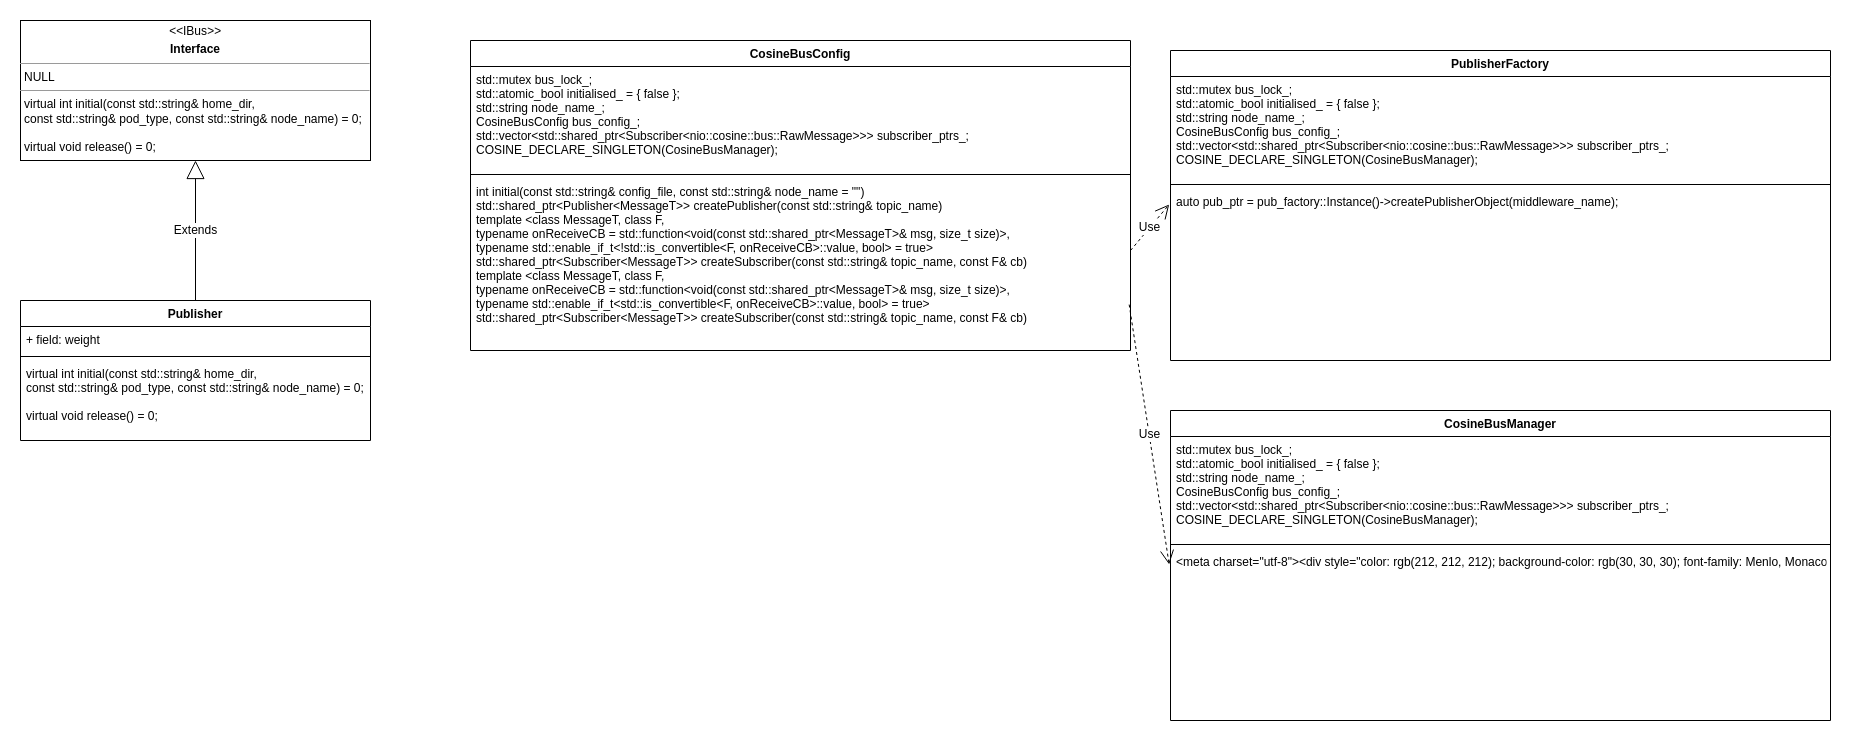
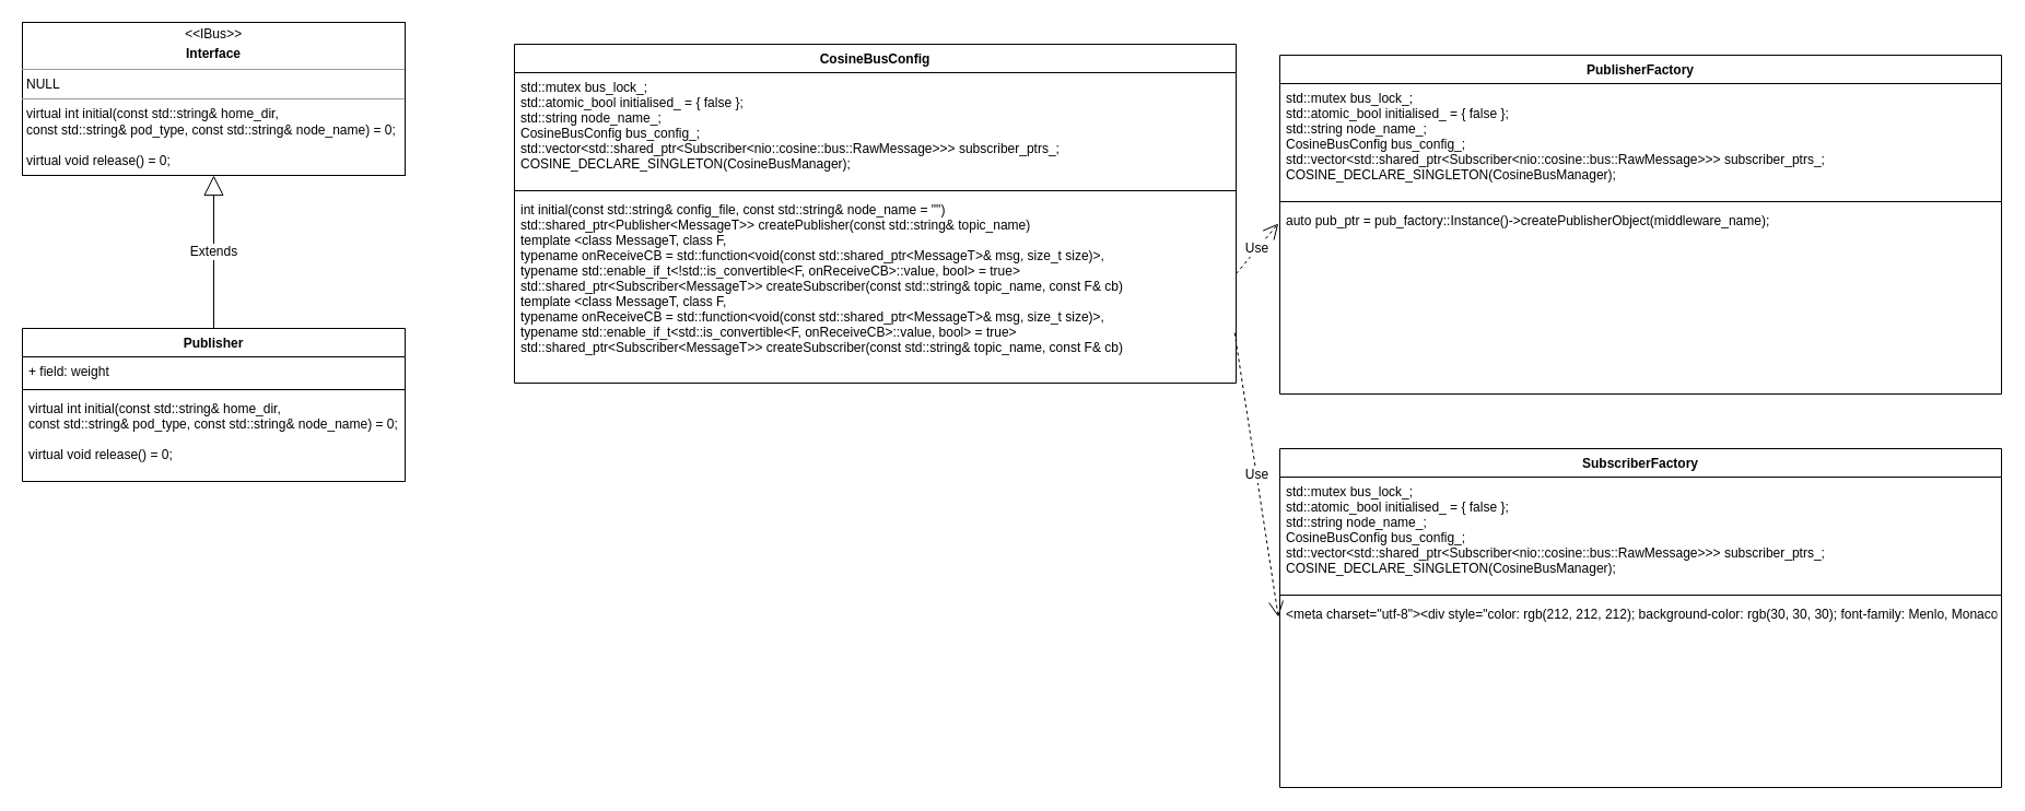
  <mxCell id="0" />
  <mxCell id="1" parent="0" />
  <mxCell id="2" value="&lt;p style=&quot;margin:0px;margin-top:4px;text-align:center;&quot;&gt;&lt;i&gt;&amp;lt;&amp;lt;&lt;/i&gt;IBus&lt;i style=&quot;background-color: initial;&quot;&gt;&amp;gt;&amp;gt;&lt;/i&gt;&lt;/p&gt;&lt;p style=&quot;margin:0px;margin-top:4px;text-align:center;&quot;&gt;&lt;b&gt;Interface&lt;/b&gt;&lt;/p&gt;&lt;hr size=&quot;1&quot;&gt;&lt;p style=&quot;margin:0px;margin-left:4px;&quot;&gt;NULL&lt;/p&gt;&lt;hr size=&quot;1&quot;&gt;&lt;p style=&quot;margin:0px;margin-left:4px;&quot;&gt;virtual int initial(const std::string&amp;amp; home_dir,&amp;nbsp;&lt;br style=&quot;border-color: var(--border-color); padding: 0px; margin: 0px;&quot;&gt;&lt;span style=&quot;background-color: rgb(255, 255, 255);&quot;&gt;const std::string&amp;amp; pod_type, const std::string&amp;amp; node_name) = 0;&lt;/span&gt;&lt;br style=&quot;border-color: var(--border-color); padding: 0px; margin: 0px;&quot;&gt;&lt;br style=&quot;border-color: var(--border-color); padding: 0px; margin: 0px;&quot;&gt;&lt;span style=&quot;background-color: rgb(255, 255, 255);&quot;&gt;virtual void release() = 0;&lt;/span&gt;&lt;br&gt;&lt;/p&gt;" style="verticalAlign=top;align=left;overflow=fill;fontSize=12;fontFamily=Helvetica;html=1;" vertex="1" parent="1"><mxGeometry x="20" y="20" width="350" height="140" as="geometry" /></mxCell>
  <mxCell id="3" value="Publisher" style="swimlane;fontStyle=1;align=center;verticalAlign=top;childLayout=stackLayout;horizontal=1;startSize=26;horizontalStack=0;resizeParent=1;resizeParentMax=0;resizeLast=0;collapsible=1;marginBottom=0;labelBackgroundColor=#FFFFFF;fontColor=#000000;" vertex="1" parent="1"><mxGeometry x="20" y="300" width="350" height="140" as="geometry" /></mxCell>
  <mxCell id="4" value="+ field: weight" style="text;strokeColor=none;fillColor=none;align=left;verticalAlign=top;spacingLeft=4;spacingRight=4;overflow=hidden;rotatable=0;points=[[0,0.5],[1,0.5]];portConstraint=eastwest;labelBackgroundColor=#FFFFFF;fontColor=#000000;" vertex="1" parent="3"><mxGeometry y="26" width="350" height="26" as="geometry" /></mxCell>
  <mxCell id="5" value="" style="line;strokeWidth=1;fillColor=none;align=left;verticalAlign=middle;spacingTop=-1;spacingLeft=3;spacingRight=3;rotatable=0;labelPosition=right;points=[];portConstraint=eastwest;strokeColor=inherit;labelBackgroundColor=#FFFFFF;fontColor=#000000;" vertex="1" parent="3"><mxGeometry y="52" width="350" height="8" as="geometry" /></mxCell>
  <mxCell id="6" value="virtual int initial(const std::string&amp; home_dir, &#10;const std::string&amp; pod_type, const std::string&amp; node_name) = 0;&#10;&#10;virtual void release() = 0;" style="text;strokeColor=none;fillColor=none;align=left;verticalAlign=top;spacingLeft=4;spacingRight=4;overflow=hidden;rotatable=0;points=[[0,0.5],[1,0.5]];portConstraint=eastwest;labelBackgroundColor=#FFFFFF;fontColor=#000000;" vertex="1" parent="3"><mxGeometry y="60" width="350" height="80" as="geometry" /></mxCell>
  <mxCell id="7" value="Extends" style="endArrow=block;endSize=16;endFill=0;html=1;rounded=0;fontSize=12;fontColor=#000000;exitX=0.5;exitY=0;exitDx=0;exitDy=0;entryX=0.5;entryY=1;entryDx=0;entryDy=0;" edge="1" parent="1" source="3" target="2"><mxGeometry width="160" relative="1" as="geometry"><mxPoint x="195" y="160" as="sourcePoint" /><mxPoint x="200" y="210" as="targetPoint" /></mxGeometry></mxCell>
  <mxCell id="8" value="CosineBusConfig" style="swimlane;fontStyle=1;align=center;verticalAlign=top;childLayout=stackLayout;horizontal=1;startSize=26;horizontalStack=0;resizeParent=1;resizeParentMax=0;resizeLast=0;collapsible=1;marginBottom=0;labelBackgroundColor=#FFFFFF;fontColor=#000000;" vertex="1" parent="1"><mxGeometry x="470" y="40" width="660" height="310" as="geometry" /></mxCell>
  <mxCell id="9" value="    std::mutex bus_lock_;&#10;    std::atomic_bool initialised_ = { false };&#10;    std::string node_name_;&#10;    CosineBusConfig bus_config_;&#10;    std::vector&lt;std::shared_ptr&lt;Subscriber&lt;nio::cosine::bus::RawMessage&gt;&gt;&gt; subscriber_ptrs_;&#10;    COSINE_DECLARE_SINGLETON(CosineBusManager);" style="text;strokeColor=none;fillColor=none;align=left;verticalAlign=top;spacingLeft=4;spacingRight=4;overflow=hidden;rotatable=0;points=[[0,0.5],[1,0.5]];portConstraint=eastwest;labelBackgroundColor=#FFFFFF;fontColor=#000000;" vertex="1" parent="8"><mxGeometry y="26" width="660" height="104" as="geometry" /></mxCell>
  <mxCell id="10" value="" style="line;strokeWidth=1;fillColor=none;align=left;verticalAlign=middle;spacingTop=-1;spacingLeft=3;spacingRight=3;rotatable=0;labelPosition=right;points=[];portConstraint=eastwest;strokeColor=inherit;labelBackgroundColor=#FFFFFF;fontColor=#000000;" vertex="1" parent="8"><mxGeometry y="130" width="660" height="8" as="geometry" /></mxCell>
  <mxCell id="11" value="int initial(const std::string&amp; config_file, const std::string&amp; node_name = &quot;&quot;)&#10;std::shared_ptr&lt;Publisher&lt;MessageT&gt;&gt; createPublisher(const std::string&amp; topic_name)&#10; template &lt;class MessageT, class F,&#10;              typename onReceiveCB = std::function&lt;void(const std::shared_ptr&lt;MessageT&gt;&amp; msg, size_t size)&gt;,&#10;              typename std::enable_if_t&lt;!std::is_convertible&lt;F, onReceiveCB&gt;::value, bool&gt; = true&gt;&#10;    std::shared_ptr&lt;Subscriber&lt;MessageT&gt;&gt; createSubscriber(const std::string&amp; topic_name, const F&amp; cb)&#10;template &lt;class MessageT, class F,&#10;              typename onReceiveCB = std::function&lt;void(const std::shared_ptr&lt;MessageT&gt;&amp; msg, size_t size)&gt;,&#10;              typename std::enable_if_t&lt;std::is_convertible&lt;F, onReceiveCB&gt;::value, bool&gt; = true&gt;&#10;    std::shared_ptr&lt;Subscriber&lt;MessageT&gt;&gt; createSubscriber(const std::string&amp; topic_name, const F&amp; cb)" style="text;strokeColor=none;fillColor=none;align=left;verticalAlign=top;spacingLeft=4;spacingRight=4;overflow=hidden;rotatable=0;points=[[0,0.5],[1,0.5]];portConstraint=eastwest;labelBackgroundColor=#FFFFFF;fontColor=#000000;" vertex="1" parent="8"><mxGeometry y="138" width="660" height="172" as="geometry" /></mxCell>
  <mxCell id="12" value="PublisherFactory" style="swimlane;fontStyle=1;align=center;verticalAlign=top;childLayout=stackLayout;horizontal=1;startSize=26;horizontalStack=0;resizeParent=1;resizeParentMax=0;resizeLast=0;collapsible=1;marginBottom=0;labelBackgroundColor=#FFFFFF;fontColor=#000000;" vertex="1" parent="1"><mxGeometry x="1170" y="50" width="660" height="310" as="geometry" /></mxCell>
  <mxCell id="13" value="    std::mutex bus_lock_;&#10;    std::atomic_bool initialised_ = { false };&#10;    std::string node_name_;&#10;    CosineBusConfig bus_config_;&#10;    std::vector&lt;std::shared_ptr&lt;Subscriber&lt;nio::cosine::bus::RawMessage&gt;&gt;&gt; subscriber_ptrs_;&#10;    COSINE_DECLARE_SINGLETON(CosineBusManager);" style="text;strokeColor=none;fillColor=none;align=left;verticalAlign=top;spacingLeft=4;spacingRight=4;overflow=hidden;rotatable=0;points=[[0,0.5],[1,0.5]];portConstraint=eastwest;labelBackgroundColor=#FFFFFF;fontColor=#000000;" vertex="1" parent="12"><mxGeometry y="26" width="660" height="104" as="geometry" /></mxCell>
  <mxCell id="14" value="" style="line;strokeWidth=1;fillColor=none;align=left;verticalAlign=middle;spacingTop=-1;spacingLeft=3;spacingRight=3;rotatable=0;labelPosition=right;points=[];portConstraint=eastwest;strokeColor=inherit;labelBackgroundColor=#FFFFFF;fontColor=#000000;" vertex="1" parent="12"><mxGeometry y="130" width="660" height="8" as="geometry" /></mxCell>
  <mxCell id="15" value="Use" style="endArrow=open;endSize=12;dashed=1;html=1;rounded=0;fontSize=12;fontColor=#000000;entryX=-0.002;entryY=0.093;entryDx=0;entryDy=0;entryPerimeter=0;" edge="1" parent="12" target="16"><mxGeometry width="160" relative="1" as="geometry"><mxPoint x="-40" y="200" as="sourcePoint" /><mxPoint x="120" y="200" as="targetPoint" /></mxGeometry></mxCell>
  <mxCell id="16" value="auto pub_ptr = pub_factory::Instance()-&gt;createPublisherObject(middleware_name);" style="text;strokeColor=none;fillColor=none;align=left;verticalAlign=top;spacingLeft=4;spacingRight=4;overflow=hidden;rotatable=0;points=[[0,0.5],[1,0.5]];portConstraint=eastwest;labelBackgroundColor=#FFFFFF;fontColor=#000000;" vertex="1" parent="12"><mxGeometry y="138" width="660" height="172" as="geometry" /></mxCell>
- <mxCell id="17" value="CosineBusManager" style="swimlane;fontStyle=1;align=center;verticalAlign=top;childLayout=stackLayout;horizontal=1;startSize=26;horizontalStack=0;resizeParent=1;resizeParentMax=0;resizeLast=0;collapsible=1;marginBottom=0;labelBackgroundColor=#FFFFFF;fontColor=#000000;" vertex="1" parent="1"><mxGeometry x="1170" y="410" width="660" height="310" as="geometry" /></mxCell>
+ <mxCell id="17" value="SubscriberFactory" style="swimlane;fontStyle=1;align=center;verticalAlign=top;childLayout=stackLayout;horizontal=1;startSize=26;horizontalStack=0;resizeParent=1;resizeParentMax=0;resizeLast=0;collapsible=1;marginBottom=0;labelBackgroundColor=#FFFFFF;fontColor=#000000;" vertex="1" parent="1"><mxGeometry x="1170" y="410" width="660" height="310" as="geometry" /></mxCell>
  <mxCell id="18" value="    std::mutex bus_lock_;&#10;    std::atomic_bool initialised_ = { false };&#10;    std::string node_name_;&#10;    CosineBusConfig bus_config_;&#10;    std::vector&lt;std::shared_ptr&lt;Subscriber&lt;nio::cosine::bus::RawMessage&gt;&gt;&gt; subscriber_ptrs_;&#10;    COSINE_DECLARE_SINGLETON(CosineBusManager);" style="text;strokeColor=none;fillColor=none;align=left;verticalAlign=top;spacingLeft=4;spacingRight=4;overflow=hidden;rotatable=0;points=[[0,0.5],[1,0.5]];portConstraint=eastwest;labelBackgroundColor=#FFFFFF;fontColor=#000000;" vertex="1" parent="17"><mxGeometry y="26" width="660" height="104" as="geometry" /></mxCell>
  <mxCell id="19" value="" style="line;strokeWidth=1;fillColor=none;align=left;verticalAlign=middle;spacingTop=-1;spacingLeft=3;spacingRight=3;rotatable=0;labelPosition=right;points=[];portConstraint=eastwest;strokeColor=inherit;labelBackgroundColor=#FFFFFF;fontColor=#000000;" vertex="1" parent="17"><mxGeometry y="130" width="660" height="8" as="geometry" /></mxCell>
  <mxCell id="20" value="&lt;meta charset=&quot;utf-8&quot;&gt;&lt;div style=&quot;color: rgb(212, 212, 212); background-color: rgb(30, 30, 30); font-family: Menlo, Monaco, &amp;quot;Courier New&amp;quot;, monospace; font-weight: normal; font-size: 16px; line-height: 24px;&quot;&gt;&lt;div&gt;&lt;span style=&quot;color: #569cd6;&quot;&gt;auto&lt;/span&gt;&lt;span style=&quot;color: #d4d4d4;&quot;&gt; &lt;/span&gt;&lt;span style=&quot;color: #9cdcfe;&quot;&gt;sub_ptr&lt;/span&gt;&lt;span style=&quot;color: #d4d4d4;&quot;&gt; = &lt;/span&gt;&lt;span style=&quot;color: #4ec9b0;&quot;&gt;sub_factory&lt;/span&gt;&lt;span style=&quot;color: #d4d4d4;&quot;&gt;::&lt;/span&gt;&lt;span style=&quot;color: #dcdcaa;&quot;&gt;Instance&lt;/span&gt;&lt;span style=&quot;color: #d4d4d4;&quot;&gt;()-&amp;gt;&lt;/span&gt;&lt;span style=&quot;color: #dcdcaa;&quot;&gt;createSubscriberObject&lt;/span&gt;&lt;span style=&quot;color: #d4d4d4;&quot;&gt;(&lt;/span&gt;&lt;span style=&quot;color: #9cdcfe;&quot;&gt;middleware_name&lt;/span&gt;&lt;span style=&quot;color: #d4d4d4;&quot;&gt;)&lt;/span&gt;&lt;/div&gt;&lt;/div&gt;" style="text;strokeColor=none;fillColor=none;align=left;verticalAlign=top;spacingLeft=4;spacingRight=4;overflow=hidden;rotatable=0;points=[[0,0.5],[1,0.5]];portConstraint=eastwest;labelBackgroundColor=#FFFFFF;fontColor=#000000;" vertex="1" parent="17"><mxGeometry y="138" width="660" height="172" as="geometry" /></mxCell>
  <mxCell id="21" value="Use" style="endArrow=open;endSize=12;dashed=1;html=1;rounded=0;fontSize=12;fontColor=#000000;entryX=-0.002;entryY=0.093;entryDx=0;entryDy=0;entryPerimeter=0;exitX=0.998;exitY=0.733;exitDx=0;exitDy=0;exitPerimeter=0;" edge="1" parent="1" target="20" source="11"><mxGeometry width="160" relative="1" as="geometry"><mxPoint x="1050" y="430" as="sourcePoint" /><mxPoint x="1290" y="700" as="targetPoint" /></mxGeometry></mxCell>
